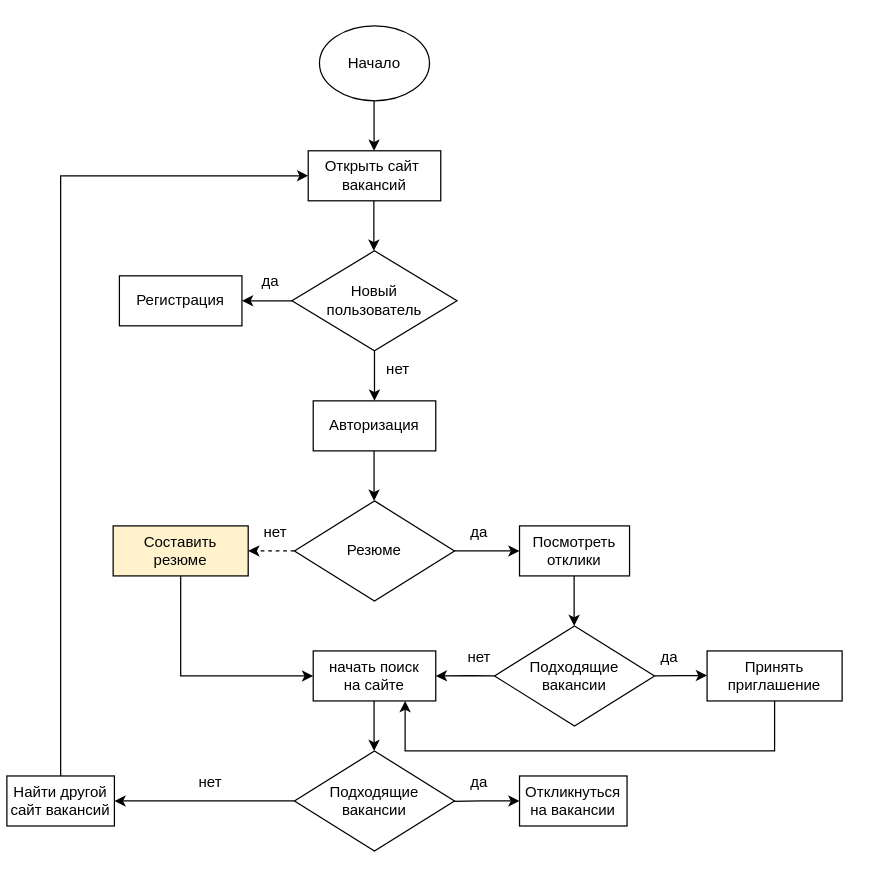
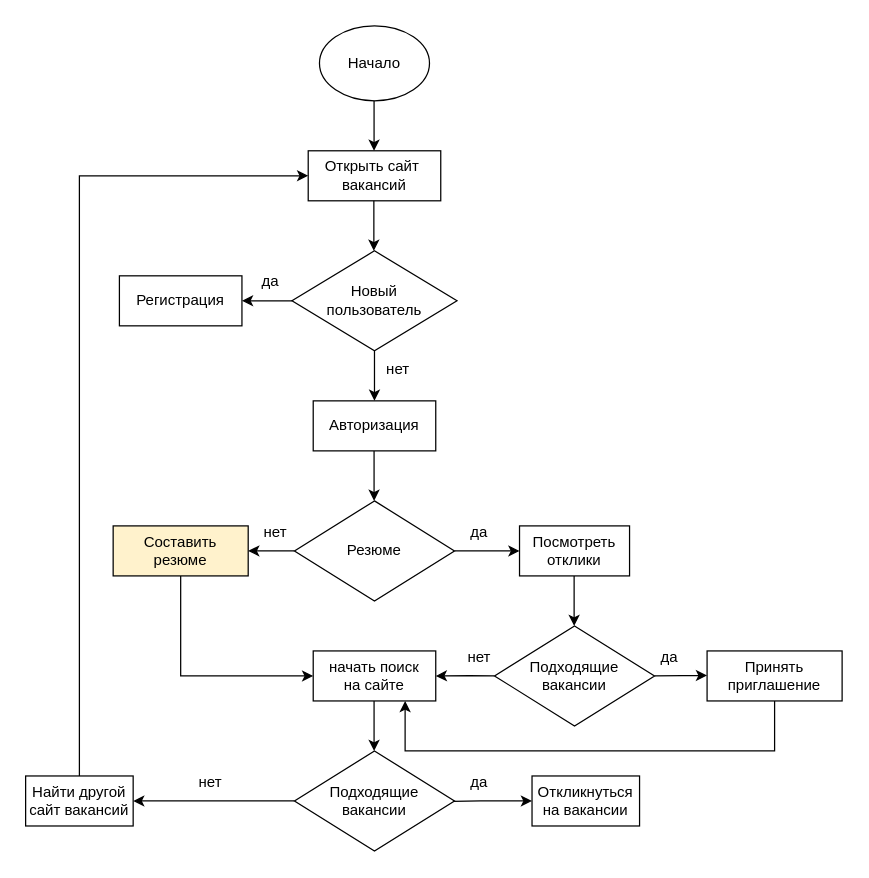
  <mxCell id="0" />
  <mxCell id="1" parent="0" />
  <mxCell id="2" value="&lt;font style=&quot;font-size: 12px;&quot;&gt;Открыть сайт&amp;nbsp;&lt;br&gt;вакансий&lt;br&gt;&lt;/font&gt;" style="rounded=0;whiteSpace=wrap;html=1;" vertex="1" parent="1"><mxGeometry x="246" y="120" width="106" height="40" as="geometry" /></mxCell>
  <mxCell id="3" value="&lt;span style=&quot;&quot;&gt;Новый &lt;br&gt;пользователь&lt;/span&gt;" style="rhombus;whiteSpace=wrap;html=1;" vertex="1" parent="1"><mxGeometry x="233" y="200" width="132" height="80" as="geometry" /></mxCell>
  <mxCell id="4" value="&lt;font style=&quot;font-size: 12px;&quot;&gt;Резюме&lt;/font&gt;" style="rhombus;whiteSpace=wrap;html=1;" vertex="1" parent="1"><mxGeometry x="235" y="400" width="128" height="80" as="geometry" /></mxCell>
  <mxCell id="5" value="&lt;font style=&quot;font-size: 12px;&quot;&gt;Авторизация&lt;/font&gt;" style="rounded=0;whiteSpace=wrap;html=1;" vertex="1" parent="1"><mxGeometry x="250" y="320" width="98" height="40" as="geometry" /></mxCell>
  <mxCell id="6" value="" style="endArrow=classic;html=1;rounded=0;exitX=0.5;exitY=1;exitDx=0;exitDy=0;entryX=0.5;entryY=0;entryDx=0;entryDy=0;" edge="1" parent="1" source="3" target="5"><mxGeometry width="50" height="50" relative="1" as="geometry"><mxPoint x="299" y="280" as="sourcePoint" /><mxPoint x="299" y="330" as="targetPoint" /></mxGeometry></mxCell>
  <mxCell id="7" value="" style="endArrow=classic;html=1;rounded=0;exitX=0.5;exitY=1;exitDx=0;exitDy=0;entryX=0.5;entryY=0;entryDx=0;entryDy=0;" edge="1" parent="1"><mxGeometry width="50" height="50" relative="1" as="geometry"><mxPoint x="298.5" y="160" as="sourcePoint" /><mxPoint x="298.5" y="200" as="targetPoint" /></mxGeometry></mxCell>
  <mxCell id="8" value="&lt;font style=&quot;font-size: 12px;&quot;&gt;да&lt;/font&gt;" style="text;html=1;strokeColor=none;fillColor=none;align=center;verticalAlign=middle;whiteSpace=wrap;rounded=0;" vertex="1" parent="1"><mxGeometry x="186" y="210" width="60" height="30" as="geometry" /></mxCell>
  <mxCell id="9" value="&lt;font style=&quot;font-size: 12px;&quot;&gt;нет&lt;/font&gt;" style="text;html=1;strokeColor=none;fillColor=none;align=center;verticalAlign=middle;whiteSpace=wrap;rounded=0;" vertex="1" parent="1"><mxGeometry x="288" y="280" width="60" height="30" as="geometry" /></mxCell>
  <mxCell id="10" style="edgeStyle=orthogonalEdgeStyle;rounded=0;orthogonalLoop=1;jettySize=auto;html=1;entryX=0;entryY=0.5;entryDx=0;entryDy=0;exitX=0.5;exitY=1;exitDx=0;exitDy=0;" edge="1" parent="1" source="11" target="25"><mxGeometry relative="1" as="geometry" /></mxCell>
  <mxCell id="11" value="&lt;font style=&quot;font-size: 12px;&quot;&gt;Составить&lt;br&gt;резюме&lt;br&gt;&lt;/font&gt;" style="rounded=0;whiteSpace=wrap;html=1;fillColor=#fff2cc;" vertex="1" parent="1"><mxGeometry x="90" y="420" width="108" height="40" as="geometry" /></mxCell>
- <mxCell id="12" value="" style="endArrow=classic;html=1;rounded=0;entryX=1;entryY=0.5;entryDx=0;entryDy=0;exitX=0;exitY=0.5;exitDx=0;exitDy=0;dashed=1;" edge="1" parent="1" source="4" target="11"><mxGeometry width="50" height="50" relative="1" as="geometry"><mxPoint x="498" y="190" as="sourcePoint" /><mxPoint x="498" y="230" as="targetPoint" /></mxGeometry></mxCell>
+ <mxCell id="12" value="" style="endArrow=classic;html=1;rounded=0;entryX=1;entryY=0.5;entryDx=0;entryDy=0;exitX=0;exitY=0.5;exitDx=0;exitDy=0;" edge="1" parent="1" source="4" target="11"><mxGeometry width="50" height="50" relative="1" as="geometry"><mxPoint x="498" y="190" as="sourcePoint" /><mxPoint x="498" y="230" as="targetPoint" /></mxGeometry></mxCell>
  <mxCell id="13" value="&lt;font style=&quot;font-size: 12px;&quot;&gt;нет&lt;/font&gt;" style="text;html=1;strokeColor=none;fillColor=none;align=center;verticalAlign=middle;whiteSpace=wrap;rounded=0;" vertex="1" parent="1"><mxGeometry x="353" y="510" width="60" height="30" as="geometry" /></mxCell>
  <mxCell id="14" value="&lt;font style=&quot;font-size: 12px;&quot;&gt;да&lt;/font&gt;" style="text;html=1;strokeColor=none;fillColor=none;align=center;verticalAlign=middle;whiteSpace=wrap;rounded=0;" vertex="1" parent="1"><mxGeometry x="353" y="410" width="60" height="30" as="geometry" /></mxCell>
  <mxCell id="15" value="&lt;font style=&quot;font-size: 12px;&quot;&gt;Регистрация&lt;/font&gt;" style="whiteSpace=wrap;html=1;" vertex="1" parent="1"><mxGeometry x="95" y="220" width="98" height="40" as="geometry" /></mxCell>
  <mxCell id="16" value="" style="endArrow=classic;html=1;rounded=0;exitX=1;exitY=0.5;exitDx=0;exitDy=0;" edge="1" parent="1" source="4" target="17"><mxGeometry width="50" height="50" relative="1" as="geometry"><mxPoint x="608.67" y="320" as="sourcePoint" /><mxPoint x="665" y="290" as="targetPoint" /></mxGeometry></mxCell>
  <mxCell id="17" value="&lt;font style=&quot;font-size: 12px;&quot;&gt;Посмотреть&lt;br&gt;отклики&lt;br&gt;&lt;/font&gt;" style="rounded=0;whiteSpace=wrap;html=1;" vertex="1" parent="1"><mxGeometry x="415" y="420" width="88" height="40" as="geometry" /></mxCell>
  <mxCell id="18" value="" style="endArrow=classic;html=1;rounded=0;entryX=1;entryY=0.5;entryDx=0;entryDy=0;exitX=0;exitY=0.5;exitDx=0;exitDy=0;" edge="1" parent="1" source="3" target="15"><mxGeometry width="50" height="50" relative="1" as="geometry"><mxPoint x="205" y="280" as="sourcePoint" /><mxPoint x="233" y="239.33" as="targetPoint" /></mxGeometry></mxCell>
  <mxCell id="19" value="&lt;font style=&quot;font-size: 12px;&quot;&gt;да&lt;/font&gt;" style="text;html=1;strokeColor=none;fillColor=none;align=center;verticalAlign=middle;whiteSpace=wrap;rounded=0;" vertex="1" parent="1"><mxGeometry x="353" y="610" width="60" height="30" as="geometry" /></mxCell>
  <mxCell id="20" value="&lt;font style=&quot;font-size: 12px;&quot;&gt;Подходящие&lt;br&gt;вакансии&lt;br&gt;&lt;/font&gt;" style="rhombus;whiteSpace=wrap;html=1;" vertex="1" parent="1"><mxGeometry x="395" y="500" width="128" height="80" as="geometry" /></mxCell>
  <mxCell id="21" value="" style="endArrow=classic;html=1;rounded=0;exitX=0.5;exitY=1;exitDx=0;exitDy=0;entryX=0.5;entryY=0;entryDx=0;entryDy=0;" edge="1" parent="1"><mxGeometry width="50" height="50" relative="1" as="geometry"><mxPoint x="458.67" y="460" as="sourcePoint" /><mxPoint x="458.67" y="500" as="targetPoint" /></mxGeometry></mxCell>
  <mxCell id="22" style="edgeStyle=orthogonalEdgeStyle;rounded=0;orthogonalLoop=1;jettySize=auto;html=1;entryX=0.75;entryY=1;entryDx=0;entryDy=0;exitX=0.5;exitY=1;exitDx=0;exitDy=0;" edge="1" parent="1" source="23" target="25"><mxGeometry relative="1" as="geometry"><Array as="points"><mxPoint x="619" y="600" /><mxPoint x="324" y="600" /></Array></mxGeometry></mxCell>
  <mxCell id="23" value="&lt;font style=&quot;font-size: 12px;&quot;&gt;Принять&lt;br&gt;приглашение&lt;br&gt;&lt;/font&gt;" style="rounded=0;whiteSpace=wrap;html=1;" vertex="1" parent="1"><mxGeometry x="565" y="520" width="108" height="40" as="geometry" /></mxCell>
  <mxCell id="24" value="" style="endArrow=classic;html=1;rounded=0;exitX=1;exitY=0.5;exitDx=0;exitDy=0;entryX=0;entryY=0.5;entryDx=0;entryDy=0;" edge="1" parent="1"><mxGeometry width="50" height="50" relative="1" as="geometry"><mxPoint x="523" y="540" as="sourcePoint" /><mxPoint x="565" y="539.67" as="targetPoint" /><Array as="points"><mxPoint x="545" y="539.67" /></Array></mxGeometry></mxCell>
  <mxCell id="25" value="&lt;font style=&quot;font-size: 12px;&quot;&gt;начать поиск&lt;br&gt;на сайте&lt;br&gt;&lt;/font&gt;" style="rounded=0;whiteSpace=wrap;html=1;" vertex="1" parent="1"><mxGeometry x="250" y="520" width="98" height="40" as="geometry" /></mxCell>
  <mxCell id="26" value="" style="endArrow=classic;html=1;rounded=0;entryX=1;entryY=0.5;entryDx=0;entryDy=0;exitX=0;exitY=0.5;exitDx=0;exitDy=0;" edge="1" parent="1" source="20" target="25"><mxGeometry width="50" height="50" relative="1" as="geometry"><mxPoint x="385" y="480" as="sourcePoint" /><mxPoint x="385" y="540" as="targetPoint" /><Array as="points"><mxPoint x="375" y="539.67" /></Array></mxGeometry></mxCell>
  <mxCell id="27" value="" style="endArrow=classic;html=1;rounded=0;exitX=0.5;exitY=1;exitDx=0;exitDy=0;entryX=0.5;entryY=0;entryDx=0;entryDy=0;" edge="1" parent="1"><mxGeometry width="50" height="50" relative="1" as="geometry"><mxPoint x="298.67" y="560" as="sourcePoint" /><mxPoint x="298.67" y="600" as="targetPoint" /></mxGeometry></mxCell>
  <mxCell id="28" value="&lt;font style=&quot;font-size: 12px;&quot;&gt;нет&lt;/font&gt;" style="text;html=1;strokeColor=none;fillColor=none;align=center;verticalAlign=middle;whiteSpace=wrap;rounded=0;" vertex="1" parent="1"><mxGeometry x="190" y="410" width="60" height="30" as="geometry" /></mxCell>
  <mxCell id="29" value="&lt;font style=&quot;font-size: 12px;&quot;&gt;Подходящие&lt;br&gt;вакансии&lt;br&gt;&lt;/font&gt;" style="rhombus;whiteSpace=wrap;html=1;" vertex="1" parent="1"><mxGeometry x="235" y="600" width="128" height="80" as="geometry" /></mxCell>
  <mxCell id="30" value="&lt;font style=&quot;font-size: 12px;&quot;&gt;нет&lt;/font&gt;" style="text;html=1;strokeColor=none;fillColor=none;align=center;verticalAlign=middle;whiteSpace=wrap;rounded=0;" vertex="1" parent="1"><mxGeometry x="138" y="610" width="60" height="30" as="geometry" /></mxCell>
  <mxCell id="31" value="" style="endArrow=classic;html=1;rounded=0;exitX=1;exitY=0.5;exitDx=0;exitDy=0;entryX=0;entryY=0.5;entryDx=0;entryDy=0;" edge="1" parent="1" target="32"><mxGeometry width="50" height="50" relative="1" as="geometry"><mxPoint x="362" y="640.33" as="sourcePoint" /><mxPoint x="410" y="640" as="targetPoint" /><Array as="points"><mxPoint x="384" y="640" /></Array></mxGeometry></mxCell>
- <mxCell id="32" value="&lt;font style=&quot;font-size: 12px;&quot;&gt;Откликнуться&lt;br&gt;на вакансии&lt;br&gt;&lt;/font&gt;" style="rounded=0;whiteSpace=wrap;html=1;" vertex="1" parent="1"><mxGeometry x="415" y="620" width="86" height="40" as="geometry" /></mxCell>
+ <mxCell id="32" value="&lt;font style=&quot;font-size: 12px;&quot;&gt;Откликнуться&lt;br&gt;на вакансии&lt;br&gt;&lt;/font&gt;" style="rounded=0;whiteSpace=wrap;html=1;" vertex="1" parent="1"><mxGeometry x="425" y="620" width="86" height="40" as="geometry" /></mxCell>
  <mxCell id="33" value="" style="endArrow=classic;html=1;rounded=0;exitX=0.5;exitY=1;exitDx=0;exitDy=0;entryX=0.5;entryY=0;entryDx=0;entryDy=0;" edge="1" parent="1"><mxGeometry width="50" height="50" relative="1" as="geometry"><mxPoint x="298.67" y="360" as="sourcePoint" /><mxPoint x="298.67" y="400" as="targetPoint" /></mxGeometry></mxCell>
  <mxCell id="34" value="&lt;font style=&quot;font-size: 12px;&quot;&gt;да&lt;/font&gt;" style="text;html=1;strokeColor=none;fillColor=none;align=center;verticalAlign=middle;whiteSpace=wrap;rounded=0;" vertex="1" parent="1"><mxGeometry x="505" y="510" width="60" height="30" as="geometry" /></mxCell>
  <mxCell id="35" value="&lt;font style=&quot;vertical-align: inherit;&quot;&gt;&lt;font style=&quot;vertical-align: inherit;&quot;&gt;&lt;font style=&quot;vertical-align: inherit;&quot;&gt;&lt;font style=&quot;vertical-align: inherit; font-size: 12px;&quot;&gt;Начало&lt;/font&gt;&lt;/font&gt;&lt;/font&gt;&lt;/font&gt;" style="ellipse;whiteSpace=wrap;html=1;" vertex="1" parent="1"><mxGeometry x="255" y="20" width="88" height="60" as="geometry" /></mxCell>
  <mxCell id="36" value="" style="endArrow=classic;html=1;rounded=0;exitX=0.5;exitY=1;exitDx=0;exitDy=0;entryX=0.5;entryY=0;entryDx=0;entryDy=0;" edge="1" parent="1"><mxGeometry width="50" height="50" relative="1" as="geometry"><mxPoint x="298.67" y="80" as="sourcePoint" /><mxPoint x="298.67" y="120" as="targetPoint" /></mxGeometry></mxCell>
  <mxCell id="37" style="edgeStyle=orthogonalEdgeStyle;rounded=0;orthogonalLoop=1;jettySize=auto;html=1;entryX=0;entryY=0.5;entryDx=0;entryDy=0;exitX=0.5;exitY=0;exitDx=0;exitDy=0;" edge="1" parent="1" source="38" target="2"><mxGeometry relative="1" as="geometry" /></mxCell>
- <mxCell id="38" value="&lt;font style=&quot;font-size: 12px;&quot;&gt;Найти другой&lt;br&gt;сайт вакансий&lt;br&gt;&lt;/font&gt;" style="rounded=0;whiteSpace=wrap;html=1;" vertex="1" parent="1"><mxGeometry x="5" y="620" width="86" height="40" as="geometry" /></mxCell>
+ <mxCell id="38" value="&lt;font style=&quot;font-size: 12px;&quot;&gt;Найти другой&lt;br&gt;сайт вакансий&lt;br&gt;&lt;/font&gt;" style="rounded=0;whiteSpace=wrap;html=1;" vertex="1" parent="1"><mxGeometry x="20" y="620" width="86" height="40" as="geometry" /></mxCell>
  <mxCell id="39" value="" style="endArrow=classic;html=1;rounded=0;entryX=1;entryY=0.5;entryDx=0;entryDy=0;exitX=0;exitY=0.5;exitDx=0;exitDy=0;" edge="1" parent="1" source="29" target="38"><mxGeometry width="50" height="50" relative="1" as="geometry"><mxPoint x="360" y="430" as="sourcePoint" /><mxPoint x="410" y="380" as="targetPoint" /></mxGeometry></mxCell>
